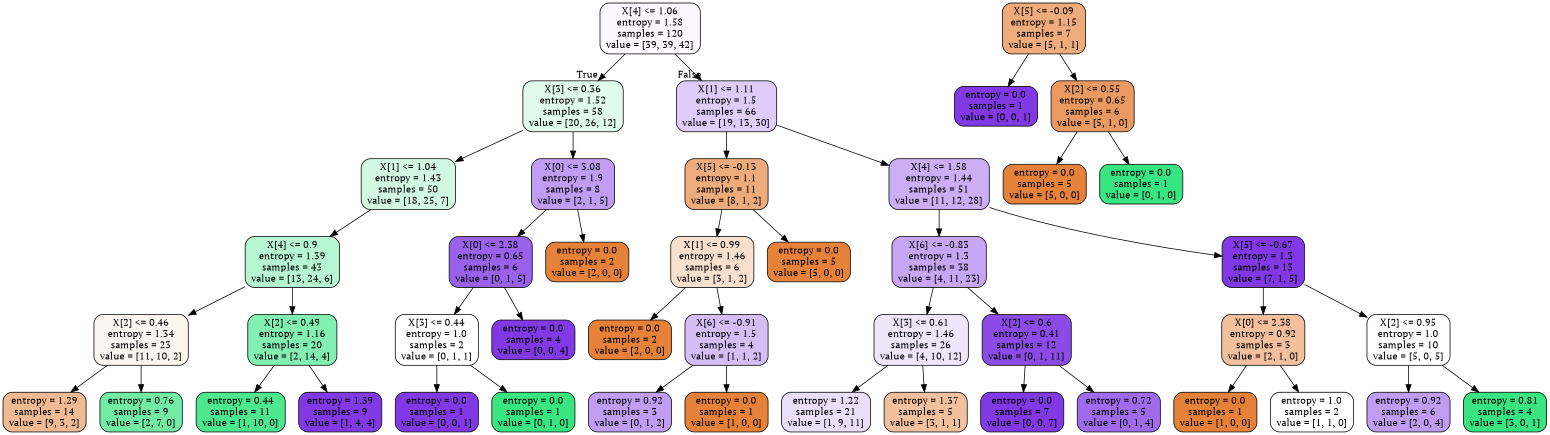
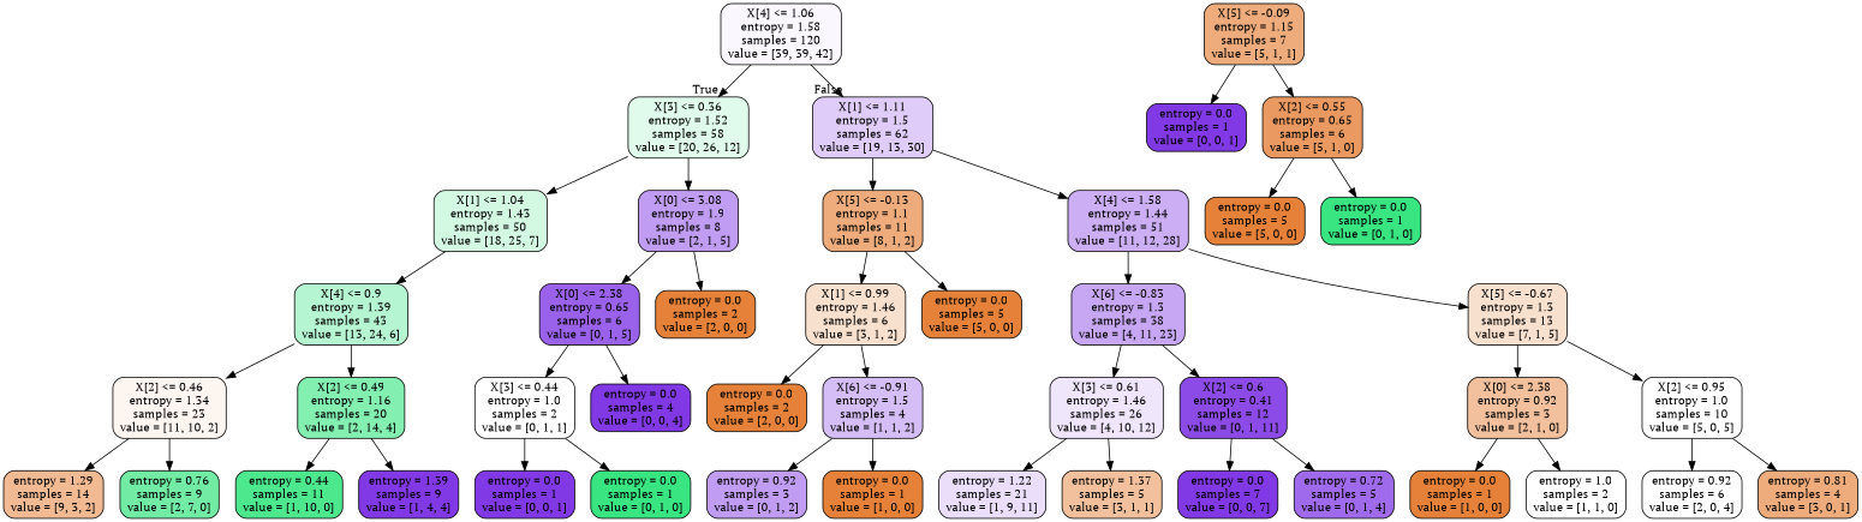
  digraph {
    fontname="PT Serif"
    node [color=black fillcolor="#e58139" fontname="PT Serif" shape=box style="filled, rounded"]
    edge [fontname="PT Serif"]
    n1 [fillcolor="#faf8fe" label="X[4] <= 1.06\nentropy = 1.58\nsamples = 120\nvalue = [39, 39, 42]"]
    n2 [fillcolor="#e0fbeb" label="X[3] <= 0.36\nentropy = 1.52\nsamples = 58\nvalue = [20, 26, 12]"]
-   n3 [fillcolor="#dfccf8" label="X[1] <= 1.11\nentropy = 1.5\nsamples = 66\nvalue = [19, 13, 30]"]
+   n3 [fillcolor="#dfccf8" label="X[1] <= 1.11\nentropy = 1.5\nsamples = 62\nvalue = [19, 13, 30]"]
    n4 [fillcolor="#d4f9e3" label="X[1] <= 1.04\nentropy = 1.43\nsamples = 50\nvalue = [18, 25, 7]"]
    n5 [fillcolor="#c09cf2" label="X[0] <= 3.08\nentropy = 1.9\nsamples = 8\nvalue = [2, 1, 5]"]
    n6 [fillcolor="#eeab7b" label="X[5] <= -0.13\nentropy = 1.1\nsamples = 11\nvalue = [8, 1, 2]"]
    n7 [fillcolor="#cbaef4" label="X[4] <= 1.58\nentropy = 1.44\nsamples = 51\nvalue = [11, 12, 28]"]
    n8 [fillcolor="#b6f5d1" label="X[4] <= 0.9\nentropy = 1.39\nsamples = 43\nvalue = [13, 24, 6]"]
    n9 [fillcolor="#9a61ea" label="X[0] <= 2.38\nentropy = 0.65\nsamples = 6\nvalue = [0, 1, 5]"]
    n10 [label="entropy = 0.0\nsamples = 2\nvalue = [2, 0, 0]"]
    n11 [fillcolor="#fdf5f0" label="X[2] <= 0.46\nentropy = 1.34\nsamples = 23\nvalue = [11, 10, 2]"]
    n12 [fillcolor="#83efb0" label="X[2] <= 0.49\nentropy = 1.16\nsamples = 20\nvalue = [2, 14, 4]"]
    n13 [fillcolor="#eeab7b" label="X[5] <= -0.09\nentropy = 1.15\nsamples = 7\nvalue = [5, 1, 1]"]
    n14 [fillcolor="#8139e5" label="entropy = 0.0\nsamples = 1\nvalue = [0, 0, 1]"]
    n15 [fillcolor="#ea9a61" label="X[2] <= 0.55\nentropy = 0.65\nsamples = 6\nvalue = [5, 1, 0]"]
    n16 [fillcolor="#f1ba93" label="entropy = 1.29\nsamples = 14\nvalue = [9, 3, 2]"]
    n17 [fillcolor="#72eca5" label="entropy = 0.76\nsamples = 9\nvalue = [2, 7, 0]"]
    n18 [fillcolor="#4de88e" label="entropy = 0.44\nsamples = 11\nvalue = [1, 10, 0]"]
    n19 [fillcolor="#8139e5" label="entropy = 1.39\nsamples = 9\nvalue = [1, 4, 4]"]
    n20 [label="entropy = 0.0\nsamples = 5\nvalue = [5, 0, 0]"]
    n21 [fillcolor="#39e581" label="entropy = 0.0\nsamples = 1\nvalue = [0, 1, 0]"]
    n22 [fillcolor="#ffffff" label="X[3] <= 0.44\nentropy = 1.0\nsamples = 2\nvalue = [0, 1, 1]"]
    n23 [fillcolor="#8139e5" label="entropy = 0.0\nsamples = 4\nvalue = [0, 0, 4]"]
    n24 [fillcolor="#8139e5" label="entropy = 0.0\nsamples = 1\nvalue = [0, 0, 1]"]
    n25 [fillcolor="#39e581" label="entropy = 0.0\nsamples = 1\nvalue = [0, 1, 0]"]
    n26 [fillcolor="#f8e0ce" label="X[1] <= 0.99\nentropy = 1.46\nsamples = 6\nvalue = [3, 1, 2]"]
    n27 [label="entropy = 0.0\nsamples = 5\nvalue = [5, 0, 0]"]
    n28 [fillcolor="#c7a7f3" label="X[6] <= -0.83\nentropy = 1.3\nsamples = 38\nvalue = [4, 11, 23]"]
-   n29 [fillcolor="#8139e5" label="X[5] <= -0.67\nentropy = 1.3\nsamples = 13\nvalue = [7, 1, 5]"]
+   n29 [fillcolor="#f8e0ce" label="X[5] <= -0.67\nentropy = 1.3\nsamples = 13\nvalue = [7, 1, 5]"]
    n30 [label="entropy = 0.0\nsamples = 2\nvalue = [2, 0, 0]"]
    n31 [fillcolor="#d5bdf6" label="X[6] <= -0.91\nentropy = 1.5\nsamples = 4\nvalue = [1, 1, 2]"]
    n32 [fillcolor="#c09cf2" label="entropy = 0.92\nsamples = 3\nvalue = [0, 1, 2]"]
    n33 [label="entropy = 0.0\nsamples = 1\nvalue = [1, 0, 0]"]
    n34 [fillcolor="#efe6fc" label="X[3] <= 0.61\nentropy = 1.46\nsamples = 26\nvalue = [4, 10, 12]"]
    n35 [fillcolor="#8c4be7" label="X[2] <= 0.6\nentropy = 0.41\nsamples = 12\nvalue = [0, 1, 11]"]
    n36 [fillcolor="#f2c09c" label="X[0] <= 2.38\nentropy = 0.92\nsamples = 3\nvalue = [2, 1, 0]"]
    n37 [fillcolor="#ffffff" label="X[2] <= 0.95\nentropy = 1.0\nsamples = 10\nvalue = [5, 0, 5]"]
    n38 [fillcolor="#eadefb" label="entropy = 1.22\nsamples = 21\nvalue = [1, 9, 11]"]
    n39 [fillcolor="#f2c09c" label="entropy = 1.37\nsamples = 5\nvalue = [3, 1, 1]"]
    n40 [fillcolor="#8139e5" label="entropy = 0.0\nsamples = 7\nvalue = [0, 0, 7]"]
    n41 [fillcolor="#a06aec" label="entropy = 0.72\nsamples = 5\nvalue = [0, 1, 4]"]
    n42 [label="entropy = 0.0\nsamples = 1\nvalue = [1, 0, 0]"]
    n43 [fillcolor="#ffffff" label="entropy = 1.0\nsamples = 2\nvalue = [1, 1, 0]"]
-   n44 [fillcolor="#c09cf2" label="entropy = 0.92\nsamples = 6\nvalue = [2, 0, 4]"]
-   n45 [fillcolor="#39e581" label="entropy = 0.81\nsamples = 4\nvalue = [3, 0, 1]"]
+   n44 [fillcolor="#ffffff" label="entropy = 0.92\nsamples = 6\nvalue = [2, 0, 4]"]
+   n45 [fillcolor="#eeab7b" label="entropy = 0.81\nsamples = 4\nvalue = [3, 0, 1]"]
    n1 -> n2 [headlabel=True labelangle=45 labeldistance=2.5]
    n1 -> n3 [headlabel=False labelangle=-45 labeldistance=2.5]
    n2 -> n4
    n2 -> n5
    n3 -> n6
    n3 -> n7
    n4 -> n8
    n5 -> n9
    n5 -> n10
    n6 -> n26
    n6 -> n27
    n7 -> n28
    n7 -> n29
    n8 -> n11
    n8 -> n12
    n9 -> n22
    n9 -> n23
    n11 -> n16
    n11 -> n17
    n12 -> n18
    n12 -> n19
    n13 -> n14
    n13 -> n15
    n15 -> n20
    n15 -> n21
    n22 -> n24
    n22 -> n25
    n26 -> n30
    n26 -> n31
    n28 -> n34
    n28 -> n35
    n29 -> n36
    n29 -> n37
    n31 -> n32
    n31 -> n33
    n34 -> n38
    n34 -> n39
    n35 -> n40
    n35 -> n41
    n36 -> n42
    n36 -> n43
    n37 -> n44
    n37 -> n45
  }
